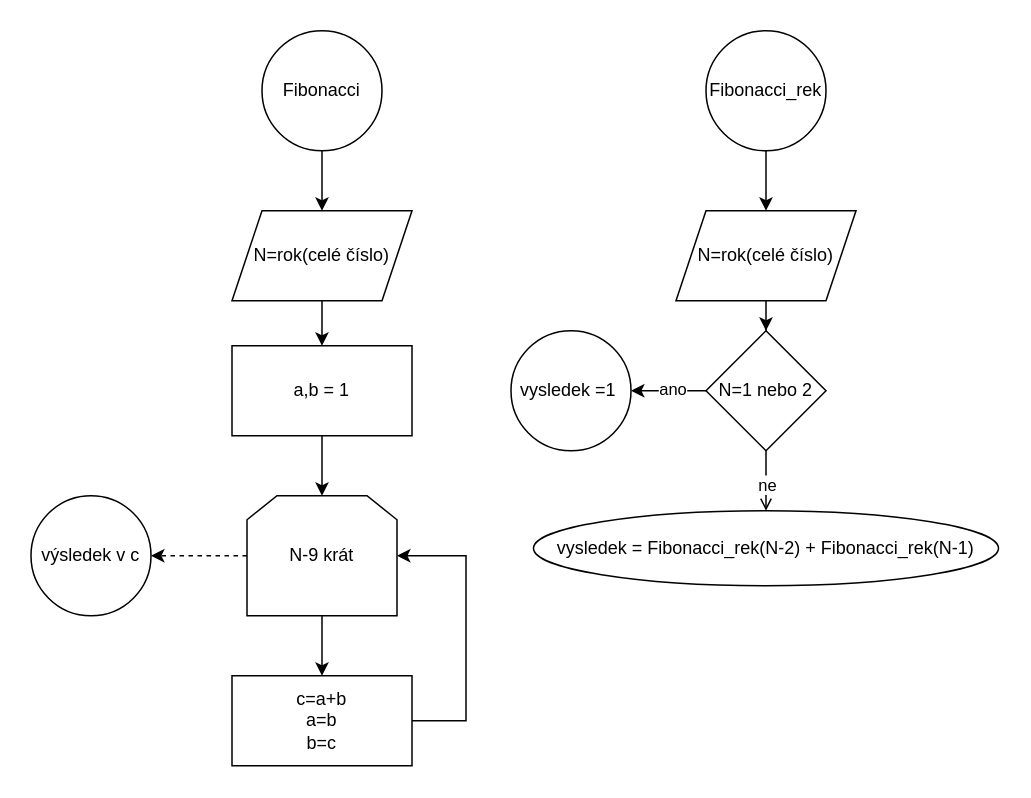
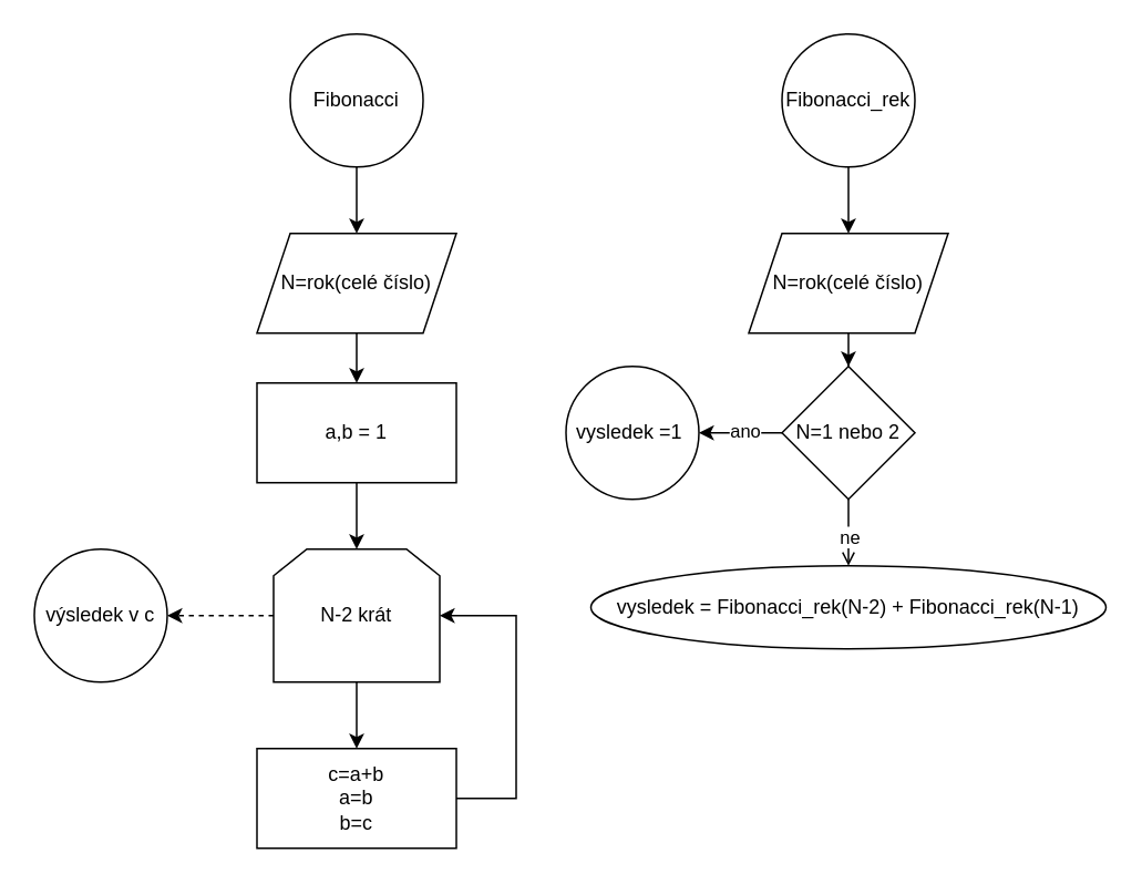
  <mxCell id="0" />
  <mxCell id="1" parent="0" />
  <mxCell id="2" value="" style="edgeStyle=orthogonalEdgeStyle;rounded=0;orthogonalLoop=1;jettySize=auto;html=1;" edge="1" parent="1" source="3" target="5"><mxGeometry relative="1" as="geometry"><mxPoint x="214" y="140" as="targetPoint" /></mxGeometry></mxCell>
  <mxCell id="3" value="Fibonacci" style="ellipse;whiteSpace=wrap;html=1;aspect=fixed;" vertex="1" parent="1"><mxGeometry x="174" y="20" width="80" height="80" as="geometry" /></mxCell>
  <mxCell id="4" value="" style="edgeStyle=orthogonalEdgeStyle;rounded=0;orthogonalLoop=1;jettySize=auto;html=1;" edge="1" parent="1" source="5" target="7"><mxGeometry relative="1" as="geometry" /></mxCell>
  <mxCell id="5" value="N=rok(celé číslo)" style="shape=parallelogram;perimeter=parallelogramPerimeter;whiteSpace=wrap;html=1;fixedSize=1;" vertex="1" parent="1"><mxGeometry x="154" y="140" width="120" height="60" as="geometry" /></mxCell>
  <mxCell id="6" style="edgeStyle=orthogonalEdgeStyle;rounded=0;orthogonalLoop=1;jettySize=auto;html=1;exitX=0.5;exitY=1;exitDx=0;exitDy=0;" edge="1" parent="1" source="7" target="10"><mxGeometry relative="1" as="geometry" /></mxCell>
  <mxCell id="7" value="a,b = 1" style="whiteSpace=wrap;html=1;" vertex="1" parent="1"><mxGeometry x="154" y="230" width="120" height="60" as="geometry" /></mxCell>
  <mxCell id="8" value="" style="edgeStyle=orthogonalEdgeStyle;rounded=0;orthogonalLoop=1;jettySize=auto;html=1;" edge="1" parent="1" source="10" target="12"><mxGeometry relative="1" as="geometry"><mxPoint x="214" y="490" as="targetPoint" /></mxGeometry></mxCell>
  <mxCell id="9" value="" style="edgeStyle=orthogonalEdgeStyle;rounded=0;orthogonalLoop=1;jettySize=auto;html=1;dashed=1;" edge="1" parent="1" source="10" target="13"><mxGeometry relative="1" as="geometry" /></mxCell>
- <mxCell id="10" value="N-9 krát" style="shape=loopLimit;whiteSpace=wrap;html=1;" vertex="1" parent="1"><mxGeometry x="164" y="330" width="100" height="80" as="geometry" /></mxCell>
+ <mxCell id="10" value="N-2 krát" style="shape=loopLimit;whiteSpace=wrap;html=1;" vertex="1" parent="1"><mxGeometry x="164" y="330" width="100" height="80" as="geometry" /></mxCell>
  <mxCell id="11" style="edgeStyle=orthogonalEdgeStyle;rounded=0;orthogonalLoop=1;jettySize=auto;html=1;exitX=1;exitY=0.5;exitDx=0;exitDy=0;entryX=1;entryY=0.5;entryDx=0;entryDy=0;" edge="1" parent="1" source="12" target="10"><mxGeometry relative="1" as="geometry"><Array as="points"><mxPoint x="310" y="480" /><mxPoint x="310" y="370" /></Array></mxGeometry></mxCell>
  <mxCell id="12" value="c=a+b&lt;br&gt;a=b&lt;br&gt;b=c" style="rounded=0;whiteSpace=wrap;html=1;" vertex="1" parent="1"><mxGeometry x="154" y="450" width="120" height="60" as="geometry" /></mxCell>
  <mxCell id="13" value="výsledek v c" style="ellipse;whiteSpace=wrap;html=1;" vertex="1" parent="1"><mxGeometry x="20" y="330" width="80" height="80" as="geometry" /></mxCell>
  <mxCell id="14" value="" style="edgeStyle=orthogonalEdgeStyle;rounded=0;orthogonalLoop=1;jettySize=auto;html=1;" edge="1" parent="1" source="15" target="17"><mxGeometry relative="1" as="geometry"><mxPoint x="490" y="140" as="targetPoint" /></mxGeometry></mxCell>
  <mxCell id="15" value="Fibonacci_rek" style="ellipse;whiteSpace=wrap;html=1;aspect=fixed;" vertex="1" parent="1"><mxGeometry x="470" y="20" width="80" height="80" as="geometry" /></mxCell>
  <mxCell id="16" style="edgeStyle=orthogonalEdgeStyle;rounded=0;orthogonalLoop=1;jettySize=auto;html=1;entryX=0.5;entryY=0;entryDx=0;entryDy=0;" edge="1" parent="1" source="17" target="22"><mxGeometry relative="1" as="geometry" /></mxCell>
  <mxCell id="17" value="N=rok(celé číslo)" style="shape=parallelogram;perimeter=parallelogramPerimeter;whiteSpace=wrap;html=1;fixedSize=1;" vertex="1" parent="1"><mxGeometry x="450" y="140" width="120" height="60" as="geometry" /></mxCell>
  <mxCell id="18" style="edgeStyle=orthogonalEdgeStyle;rounded=0;orthogonalLoop=1;jettySize=auto;html=1;entryX=1;entryY=0.5;entryDx=0;entryDy=0;" edge="1" parent="1" source="22" target="23"><mxGeometry relative="1" as="geometry" /></mxCell>
  <mxCell id="19" value="ano" style="edgeLabel;html=1;align=center;verticalAlign=middle;resizable=0;points=[];" vertex="1" connectable="0" parent="18"><mxGeometry x="-0.098" y="-2" relative="1" as="geometry"><mxPoint as="offset" /></mxGeometry></mxCell>
  <mxCell id="20" style="edgeStyle=orthogonalEdgeStyle;rounded=0;orthogonalLoop=1;jettySize=auto;html=1;endArrow=open;" edge="1" parent="1" source="22" target="24"><mxGeometry relative="1" as="geometry"><mxPoint x="545" y="330" as="targetPoint" /></mxGeometry></mxCell>
  <mxCell id="21" value="ne" style="edgeLabel;html=1;align=center;verticalAlign=middle;resizable=0;points=[];" vertex="1" connectable="0" parent="20"><mxGeometry x="0.109" relative="1" as="geometry"><mxPoint as="offset" /></mxGeometry></mxCell>
  <mxCell id="22" value="N=1 nebo 2" style="rhombus;whiteSpace=wrap;html=1;" vertex="1" parent="1"><mxGeometry x="470" y="220" width="80" height="80" as="geometry" /></mxCell>
  <mxCell id="23" value="vysledek =1&amp;nbsp;" style="ellipse;whiteSpace=wrap;html=1;aspect=fixed;" vertex="1" parent="1"><mxGeometry x="340" y="220" width="80" height="80" as="geometry" /></mxCell>
  <mxCell id="24" value="vysledek = Fibonacci_rek(N-2) + Fibonacci_rek(N-1)" style="ellipse;whiteSpace=wrap;html=1;" vertex="1" parent="1"><mxGeometry x="355" y="340" width="310" height="50" as="geometry" /></mxCell>
